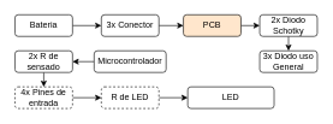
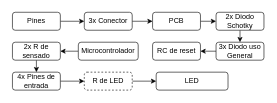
  <mxCell id="0" />
  <mxCell id="1" parent="0" />
  <mxCell id="2" style="edgeStyle=orthogonalEdgeStyle;rounded=0;orthogonalLoop=1;jettySize=auto;html=1;exitX=1;exitY=0.5;exitDx=0;exitDy=0;entryX=0;entryY=0.5;entryDx=0;entryDy=0;" edge="1" parent="1" source="3" target="5"><mxGeometry relative="1" as="geometry" /></mxCell>
- <mxCell id="3" value="Bateria" style="rounded=1;whiteSpace=wrap;html=1;" vertex="1" parent="1"><mxGeometry x="20" y="20" width="80" height="30" as="geometry" /></mxCell>
+ <mxCell id="3" value="Pines" style="rounded=1;whiteSpace=wrap;html=1;" vertex="1" parent="1"><mxGeometry x="20" y="20" width="80" height="30" as="geometry" /></mxCell>
  <mxCell id="4" style="edgeStyle=orthogonalEdgeStyle;rounded=0;orthogonalLoop=1;jettySize=auto;html=1;exitX=1;exitY=0.5;exitDx=0;exitDy=0;entryX=0;entryY=0.5;entryDx=0;entryDy=0;" edge="1" parent="1" source="5" target="16"><mxGeometry relative="1" as="geometry" /></mxCell>
  <mxCell id="5" value="3x&amp;nbsp;Conector" style="rounded=1;whiteSpace=wrap;html=1;" vertex="1" parent="1"><mxGeometry x="140" y="20" width="80" height="30" as="geometry" /></mxCell>
  <mxCell id="6" style="edgeStyle=orthogonalEdgeStyle;rounded=0;orthogonalLoop=1;jettySize=auto;html=1;exitX=0.5;exitY=1;exitDx=0;exitDy=0;entryX=0.5;entryY=0;entryDx=0;entryDy=0;" edge="1" parent="1" source="7" target="9"><mxGeometry relative="1" as="geometry" /></mxCell>
  <mxCell id="7" value="2x Diodo Schotky" style="rounded=1;whiteSpace=wrap;html=1;" vertex="1" parent="1"><mxGeometry x="360" y="20" width="80" height="30" as="geometry" /></mxCell>
+ <mxCell id="8" style="edgeStyle=orthogonalEdgeStyle;rounded=0;orthogonalLoop=1;jettySize=auto;html=1;exitX=0;exitY=0.5;exitDx=0;exitDy=0;entryX=1;entryY=0.5;entryDx=0;entryDy=0;" edge="1" parent="1" source="9" target="10"><mxGeometry relative="1" as="geometry" /></mxCell>
  <mxCell id="9" value="3x Diodo uso General" style="rounded=1;whiteSpace=wrap;html=1;" vertex="1" parent="1"><mxGeometry x="360" y="70" width="80" height="30" as="geometry" /></mxCell>
+ <mxCell id="10" value="RC de reset" style="rounded=1;whiteSpace=wrap;html=1;" vertex="1" parent="1"><mxGeometry x="254" y="70" width="80" height="30" as="geometry" /></mxCell>
  <mxCell id="11" style="edgeStyle=orthogonalEdgeStyle;rounded=0;orthogonalLoop=1;jettySize=auto;html=1;exitX=0;exitY=0.5;exitDx=0;exitDy=0;entryX=1;entryY=0.5;entryDx=0;entryDy=0;" edge="1" parent="1" source="12" target="14"><mxGeometry relative="1" as="geometry" /></mxCell>
  <mxCell id="12" value="Microcontrolador" style="rounded=1;whiteSpace=wrap;html=1;" vertex="1" parent="1"><mxGeometry x="130" y="70" width="100" height="30" as="geometry" /></mxCell>
  <mxCell id="13" style="edgeStyle=orthogonalEdgeStyle;rounded=0;orthogonalLoop=1;jettySize=auto;html=1;exitX=0.5;exitY=1;exitDx=0;exitDy=0;entryX=0.5;entryY=0;entryDx=0;entryDy=0;" edge="1" parent="1" source="14" target="18"><mxGeometry relative="1" as="geometry" /></mxCell>
  <mxCell id="14" value="2x R de sensado" style="rounded=1;whiteSpace=wrap;html=1;" vertex="1" parent="1"><mxGeometry x="20" y="70" width="80" height="30" as="geometry" /></mxCell>
  <mxCell id="15" style="edgeStyle=orthogonalEdgeStyle;rounded=0;orthogonalLoop=1;jettySize=auto;html=1;exitX=1;exitY=0.5;exitDx=0;exitDy=0;entryX=0;entryY=0.5;entryDx=0;entryDy=0;" edge="1" parent="1" source="16" target="7"><mxGeometry relative="1" as="geometry" /></mxCell>
- <mxCell id="16" value="PCB" style="rounded=1;whiteSpace=wrap;html=1;fillColor=#ffe6cc;" vertex="1" parent="1"><mxGeometry x="254" y="20" width="80" height="30" as="geometry" /></mxCell>
+ <mxCell id="16" value="PCB" style="rounded=1;whiteSpace=wrap;html=1;" vertex="1" parent="1"><mxGeometry x="254" y="20" width="80" height="30" as="geometry" /></mxCell>
  <mxCell id="17" style="edgeStyle=orthogonalEdgeStyle;rounded=0;orthogonalLoop=1;jettySize=auto;html=1;exitX=1;exitY=0.5;exitDx=0;exitDy=0;entryX=0;entryY=0.5;entryDx=0;entryDy=0;" edge="1" parent="1" source="18" target="20"><mxGeometry relative="1" as="geometry" /></mxCell>
- <mxCell id="18" value="4x Pines de entrada" style="rounded=1;whiteSpace=wrap;html=1;dashed=1;" vertex="1" parent="1"><mxGeometry x="20" y="120" width="80" height="30" as="geometry" /></mxCell>
+ <mxCell id="18" value="4x Pines de entrada" style="rounded=1;whiteSpace=wrap;html=1;" vertex="1" parent="1"><mxGeometry x="20" y="120" width="80" height="30" as="geometry" /></mxCell>
  <mxCell id="19" style="edgeStyle=orthogonalEdgeStyle;rounded=0;orthogonalLoop=1;jettySize=auto;html=1;exitX=1;exitY=0.5;exitDx=0;exitDy=0;entryX=0;entryY=0.5;entryDx=0;entryDy=0;" edge="1" parent="1" source="20" target="21"><mxGeometry relative="1" as="geometry" /></mxCell>
  <mxCell id="20" value="R de LED" style="rounded=1;whiteSpace=wrap;html=1;dashed=1;" vertex="1" parent="1"><mxGeometry x="140" y="120" width="80" height="30" as="geometry" /></mxCell>
  <mxCell id="21" value="LED" style="rounded=1;whiteSpace=wrap;html=1;" vertex="1" parent="1"><mxGeometry x="260" y="120" width="120" height="30" as="geometry" /></mxCell>
